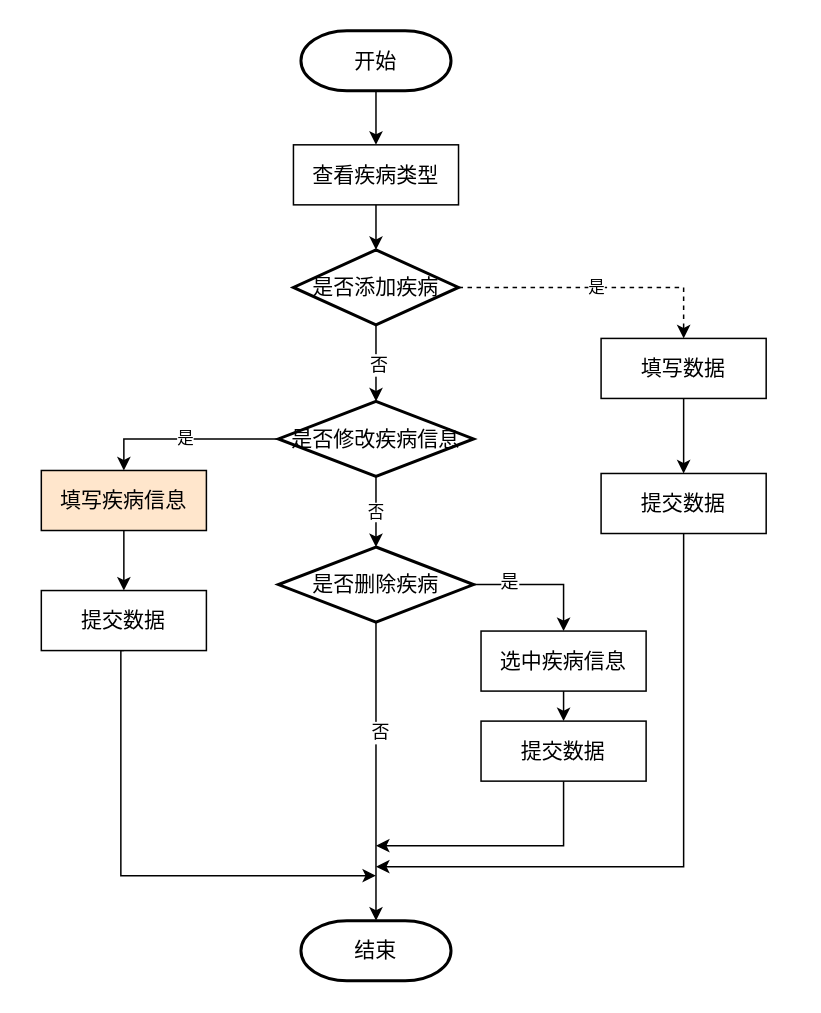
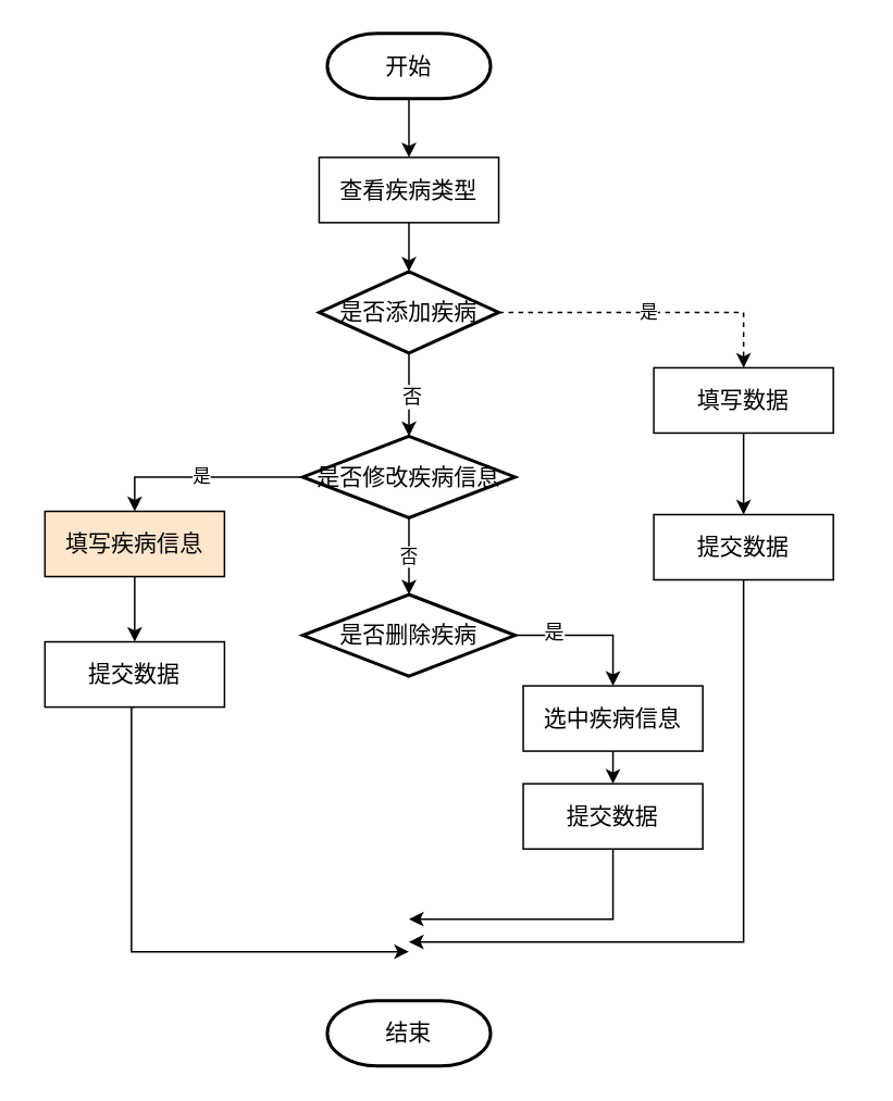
  <mxCell id="0" />
  <mxCell id="1" parent="0" />
  <mxCell id="2" style="edgeStyle=none;rounded=0;orthogonalLoop=1;jettySize=auto;html=1;exitX=0.5;exitY=1;exitDx=0;exitDy=0;exitPerimeter=0;entryX=0.5;entryY=0;entryDx=0;entryDy=0;" parent="1" source="3" target="5" edge="1"><mxGeometry relative="1" as="geometry" /></mxCell>
  <mxCell id="3" value="&lt;font style=&quot;font-size: 14px&quot;&gt;开始&lt;/font&gt;" style="strokeWidth=2;html=1;shape=mxgraph.flowchart.terminator;whiteSpace=wrap;" parent="1" vertex="1"><mxGeometry x="200" y="20" width="100" height="40" as="geometry" /></mxCell>
  <mxCell id="4" style="edgeStyle=none;rounded=0;orthogonalLoop=1;jettySize=auto;html=1;exitX=0.5;exitY=1;exitDx=0;exitDy=0;entryX=0.5;entryY=0;entryDx=0;entryDy=0;entryPerimeter=0;" parent="1" source="5" target="9" edge="1"><mxGeometry relative="1" as="geometry" /></mxCell>
  <mxCell id="5" value="&lt;font style=&quot;font-size: 14px&quot;&gt;查看疾病类型&lt;/font&gt;" style="rounded=0;whiteSpace=wrap;html=1;" parent="1" vertex="1"><mxGeometry x="195" y="96" width="110" height="40" as="geometry" /></mxCell>
  <mxCell id="6" style="edgeStyle=none;rounded=0;orthogonalLoop=1;jettySize=auto;html=1;exitX=0.5;exitY=1;exitDx=0;exitDy=0;exitPerimeter=0;entryX=0.5;entryY=0;entryDx=0;entryDy=0;entryPerimeter=0;" parent="1" source="9" target="21" edge="1"><mxGeometry relative="1" as="geometry"><mxPoint x="250" y="227" as="targetPoint" /></mxGeometry></mxCell>
  <mxCell id="7" value="否" style="text;html=1;resizable=0;points=[];align=center;verticalAlign=middle;labelBackgroundColor=#ffffff;" parent="6" vertex="1" connectable="0"><mxGeometry y="1" relative="1" as="geometry"><mxPoint as="offset" /></mxGeometry></mxCell>
  <mxCell id="8" value="是" style="edgeStyle=elbowEdgeStyle;rounded=0;orthogonalLoop=1;jettySize=auto;html=1;exitX=1;exitY=0.5;exitDx=0;exitDy=0;exitPerimeter=0;entryX=0.5;entryY=0;entryDx=0;entryDy=0;dashed=1;" parent="1" source="9" target="12" edge="1"><mxGeometry relative="1" as="geometry"><Array as="points"><mxPoint x="455" y="167" /></Array></mxGeometry></mxCell>
  <mxCell id="9" value="&lt;font style=&quot;font-size: 14px&quot;&gt;是否添加疾病&lt;/font&gt;" style="strokeWidth=2;html=1;shape=mxgraph.flowchart.decision;whiteSpace=wrap;" parent="1" vertex="1"><mxGeometry x="195" y="166" width="110" height="50" as="geometry" /></mxCell>
  <mxCell id="10" value="&lt;font style=&quot;font-size: 14px&quot;&gt;结束&lt;/font&gt;" style="strokeWidth=2;html=1;shape=mxgraph.flowchart.terminator;whiteSpace=wrap;" parent="1" vertex="1"><mxGeometry x="200" y="613" width="100" height="40" as="geometry" /></mxCell>
  <mxCell id="11" style="edgeStyle=none;rounded=0;orthogonalLoop=1;jettySize=auto;html=1;exitX=0.5;exitY=1;exitDx=0;exitDy=0;entryX=0.5;entryY=0;entryDx=0;entryDy=0;" parent="1" source="12" target="14" edge="1"><mxGeometry relative="1" as="geometry" /></mxCell>
  <mxCell id="12" value="&lt;font style=&quot;font-size: 14px&quot;&gt;填写数据&lt;/font&gt;" style="rounded=0;whiteSpace=wrap;html=1;" parent="1" vertex="1"><mxGeometry x="400" y="225" width="110" height="40" as="geometry" /></mxCell>
  <mxCell id="13" style="edgeStyle=elbowEdgeStyle;rounded=0;orthogonalLoop=1;jettySize=auto;html=1;exitX=0.5;exitY=1;exitDx=0;exitDy=0;" parent="1" source="14" edge="1"><mxGeometry relative="1" as="geometry"><mxPoint x="250" y="577" as="targetPoint" /><Array as="points"><mxPoint x="455" y="447" /><mxPoint x="455" y="387" /><mxPoint x="525" y="427" /></Array></mxGeometry></mxCell>
  <mxCell id="14" value="&lt;font style=&quot;font-size: 14px&quot;&gt;提交数据&lt;/font&gt;" style="rounded=0;whiteSpace=wrap;html=1;" parent="1" vertex="1"><mxGeometry x="400" y="315" width="110" height="40" as="geometry" /></mxCell>
  <mxCell id="15" style="edgeStyle=none;rounded=0;orthogonalLoop=1;jettySize=auto;html=1;exitX=0.5;exitY=1;exitDx=0;exitDy=0;entryX=0.5;entryY=0;entryDx=0;entryDy=0;" parent="1" source="16" target="18" edge="1"><mxGeometry relative="1" as="geometry" /></mxCell>
  <mxCell id="16" value="&lt;font style=&quot;font-size: 14px&quot;&gt;选中疾病信息&lt;/font&gt;" style="rounded=0;whiteSpace=wrap;html=1;" parent="1" vertex="1"><mxGeometry x="320" y="420" width="110" height="40" as="geometry" /></mxCell>
  <mxCell id="17" style="edgeStyle=elbowEdgeStyle;rounded=0;orthogonalLoop=1;jettySize=auto;html=1;exitX=0.5;exitY=1;exitDx=0;exitDy=0;" edge="1" parent="1" source="18"><mxGeometry relative="1" as="geometry"><mxPoint x="250" y="563" as="targetPoint" /><Array as="points"><mxPoint x="375" y="543" /></Array></mxGeometry></mxCell>
  <mxCell id="18" value="&lt;font style=&quot;font-size: 14px&quot;&gt;提交数据&lt;/font&gt;" style="rounded=0;whiteSpace=wrap;html=1;" parent="1" vertex="1"><mxGeometry x="320" y="480" width="110" height="40" as="geometry" /></mxCell>
  <mxCell id="19" value="否" style="edgeStyle=elbowEdgeStyle;rounded=0;orthogonalLoop=1;jettySize=auto;html=1;exitX=0.5;exitY=1;exitDx=0;exitDy=0;exitPerimeter=0;elbow=vertical;entryX=0.5;entryY=0;entryDx=0;entryDy=0;entryPerimeter=0;" parent="1" source="21" target="26" edge="1"><mxGeometry relative="1" as="geometry"><mxPoint x="135" y="373" as="targetPoint" /></mxGeometry></mxCell>
  <mxCell id="20" value="是" style="edgeStyle=orthogonalEdgeStyle;rounded=0;orthogonalLoop=1;jettySize=auto;html=1;exitX=0;exitY=0.5;exitDx=0;exitDy=0;exitPerimeter=0;entryX=0.5;entryY=0;entryDx=0;entryDy=0;" edge="1" parent="1" source="21" target="28"><mxGeometry relative="1" as="geometry" /></mxCell>
  <mxCell id="21" value="&lt;font style=&quot;font-size: 14px&quot;&gt;是否修改疾病信息&lt;/font&gt;" style="strokeWidth=2;html=1;shape=mxgraph.flowchart.decision;whiteSpace=wrap;" parent="1" vertex="1"><mxGeometry x="185" y="267" width="130" height="50" as="geometry" /></mxCell>
- <mxCell id="22" style="edgeStyle=elbowEdgeStyle;rounded=0;orthogonalLoop=1;jettySize=auto;html=1;exitX=0.5;exitY=1;exitDx=0;exitDy=0;exitPerimeter=0;entryX=0.5;entryY=0;entryDx=0;entryDy=0;entryPerimeter=0;" edge="1" parent="1" source="26" target="10"><mxGeometry relative="1" as="geometry" /></mxCell>
- <mxCell id="23" value="否" style="text;html=1;resizable=0;points=[];align=center;verticalAlign=middle;labelBackgroundColor=#ffffff;" vertex="1" connectable="0" parent="22"><mxGeometry y="27" relative="1" as="geometry"><mxPoint x="-25" y="-27" as="offset" /></mxGeometry></mxCell>
  <mxCell id="24" style="edgeStyle=elbowEdgeStyle;rounded=0;orthogonalLoop=1;jettySize=auto;elbow=vertical;html=1;exitX=1;exitY=0.5;exitDx=0;exitDy=0;exitPerimeter=0;entryX=0.5;entryY=0;entryDx=0;entryDy=0;" edge="1" parent="1" source="26" target="16"><mxGeometry relative="1" as="geometry"><Array as="points"><mxPoint x="340" y="389" /></Array></mxGeometry></mxCell>
  <mxCell id="25" value="是" style="text;html=1;resizable=0;points=[];align=center;verticalAlign=middle;labelBackgroundColor=#ffffff;" vertex="1" connectable="0" parent="24"><mxGeometry x="-0.485" y="2" relative="1" as="geometry"><mxPoint as="offset" /></mxGeometry></mxCell>
  <mxCell id="26" value="&lt;font style=&quot;font-size: 14px&quot;&gt;是否删除疾病&lt;/font&gt;" style="strokeWidth=2;html=1;shape=mxgraph.flowchart.decision;whiteSpace=wrap;" parent="1" vertex="1"><mxGeometry x="185" y="364" width="130" height="50" as="geometry" /></mxCell>
  <mxCell id="27" style="edgeStyle=elbowEdgeStyle;rounded=0;orthogonalLoop=1;jettySize=auto;elbow=vertical;html=1;exitX=0.5;exitY=1;exitDx=0;exitDy=0;entryX=0.5;entryY=0;entryDx=0;entryDy=0;" parent="1" source="28" target="30" edge="1"><mxGeometry relative="1" as="geometry" /></mxCell>
  <mxCell id="28" value="&lt;font style=&quot;font-size: 14px&quot;&gt;填写疾病信息&lt;/font&gt;" style="rounded=0;whiteSpace=wrap;html=1;fillColor=#ffe6cc;" parent="1" vertex="1"><mxGeometry x="27" y="313" width="110" height="40" as="geometry" /></mxCell>
  <mxCell id="29" style="edgeStyle=elbowEdgeStyle;rounded=0;orthogonalLoop=1;jettySize=auto;html=1;exitX=0.5;exitY=1;exitDx=0;exitDy=0;" parent="1" source="30" edge="1"><mxGeometry relative="1" as="geometry"><mxPoint x="250" y="583" as="targetPoint" /><Array as="points"><mxPoint x="80" y="513" /><mxPoint x="25" y="543" /><mxPoint x="20" y="653" /><mxPoint x="20" y="473" /></Array></mxGeometry></mxCell>
  <mxCell id="30" value="&lt;font style=&quot;font-size: 14px&quot;&gt;提交数据&lt;/font&gt;" style="rounded=0;whiteSpace=wrap;html=1;" parent="1" vertex="1"><mxGeometry x="27" y="393" width="110" height="40" as="geometry" /></mxCell>
